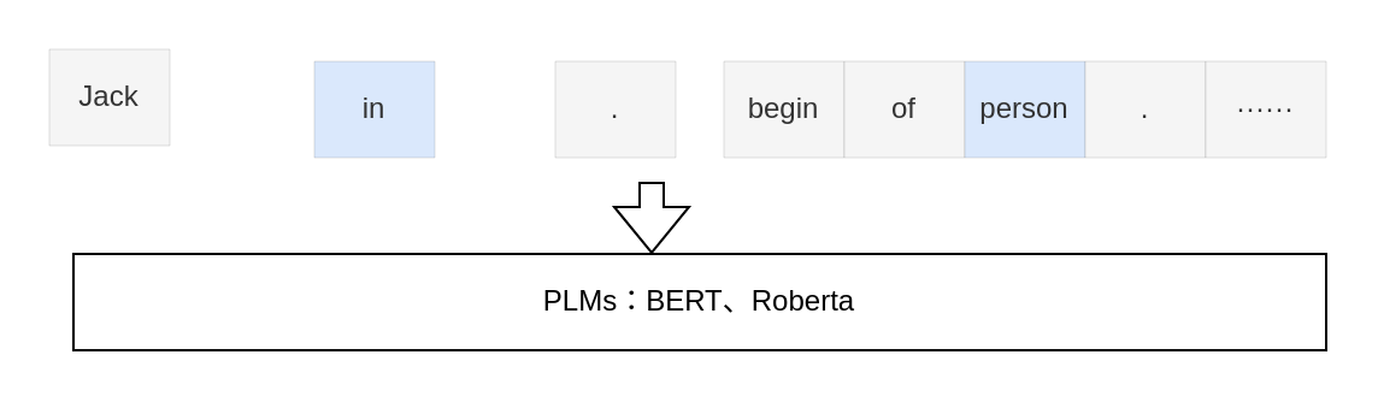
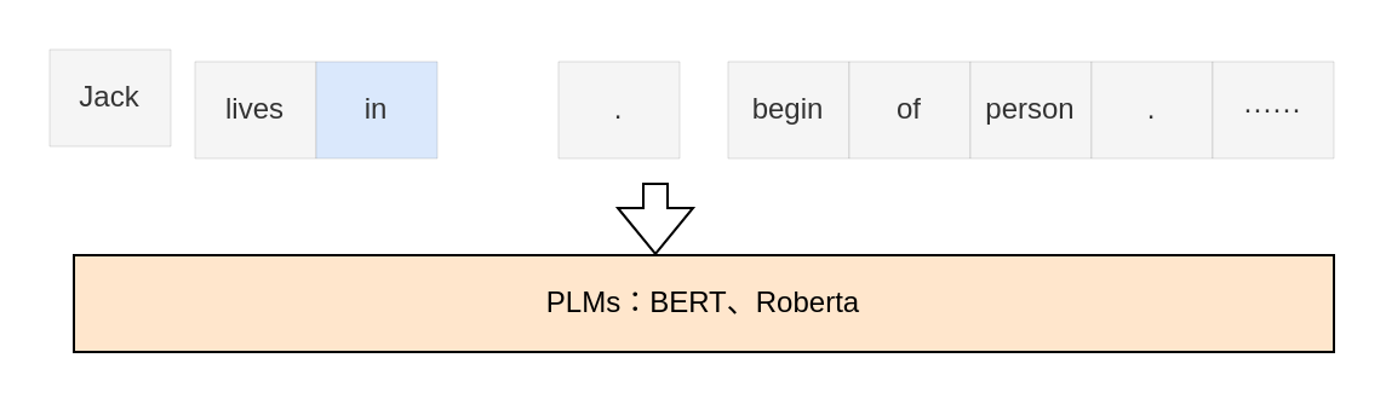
  <mxCell id="0" />
  <mxCell id="1" parent="0" />
  <mxCell id="2" value="Jack" style="rounded=0;whiteSpace=wrap;html=1;fillColor=#f5f5f5;strokeColor=#666666;labelBorderColor=none;strokeWidth=0;fontColor=#333333;" vertex="1" parent="1"><mxGeometry x="20" y="20" width="50" height="40" as="geometry" /></mxCell>
+ <mxCell id="3" value="lives" style="rounded=0;whiteSpace=wrap;html=1;fillColor=#f5f5f5;strokeColor=#666666;labelBorderColor=none;strokeWidth=0;fontColor=#333333;" vertex="1" parent="1"><mxGeometry x="80" y="25" width="50" height="40" as="geometry" /></mxCell>
  <mxCell id="4" value="in" style="rounded=0;whiteSpace=wrap;html=1;fillColor=#dae8fc;strokeColor=#666666;labelBorderColor=none;strokeWidth=0;fontColor=#333333;" vertex="1" parent="1"><mxGeometry x="130" y="25" width="50" height="40" as="geometry" /></mxCell>
  <mxCell id="5" value="." style="rounded=0;whiteSpace=wrap;html=1;fillColor=#f5f5f5;strokeColor=#666666;labelBorderColor=none;strokeWidth=0;fontColor=#333333;" vertex="1" parent="1"><mxGeometry x="230" y="25" width="50" height="40" as="geometry" /></mxCell>
  <mxCell id="6" value="begin" style="rounded=0;whiteSpace=wrap;html=1;fillColor=#f5f5f5;strokeColor=#666666;labelBorderColor=none;strokeWidth=0;fontColor=#333333;" vertex="1" parent="1"><mxGeometry x="300" y="25" width="50" height="40" as="geometry" /></mxCell>
  <mxCell id="7" value="of" style="rounded=0;whiteSpace=wrap;html=1;fillColor=#f5f5f5;strokeColor=#666666;labelBorderColor=none;strokeWidth=0;fontColor=#333333;" vertex="1" parent="1"><mxGeometry x="350" y="25" width="50" height="40" as="geometry" /></mxCell>
- <mxCell id="8" value="person" style="rounded=0;whiteSpace=wrap;html=1;fillColor=#dae8fc;strokeColor=#666666;labelBorderColor=none;strokeWidth=0;fontColor=#333333;" vertex="1" parent="1"><mxGeometry x="400" y="25" width="50" height="40" as="geometry" /></mxCell>
+ <mxCell id="8" value="person" style="rounded=0;whiteSpace=wrap;html=1;fillColor=#f5f5f5;strokeColor=#666666;labelBorderColor=none;strokeWidth=0;fontColor=#333333;" vertex="1" parent="1"><mxGeometry x="400" y="25" width="50" height="40" as="geometry" /></mxCell>
  <mxCell id="9" value="." style="rounded=0;whiteSpace=wrap;html=1;fillColor=#f5f5f5;strokeColor=#666666;labelBorderColor=none;strokeWidth=0;fontColor=#333333;" vertex="1" parent="1"><mxGeometry x="450" y="25" width="50" height="40" as="geometry" /></mxCell>
  <mxCell id="10" value="······" style="rounded=0;whiteSpace=wrap;html=1;fillColor=#f5f5f5;strokeColor=#666666;labelBorderColor=none;strokeWidth=0;fontColor=#333333;" vertex="1" parent="1"><mxGeometry x="500" y="25" width="50" height="40" as="geometry" /></mxCell>
  <mxCell id="11" value="" style="shape=flexArrow;endArrow=classic;html=1;rounded=0;" edge="1" parent="1"><mxGeometry width="50" height="50" relative="1" as="geometry"><mxPoint x="270" y="75" as="sourcePoint" /><mxPoint x="270" y="105" as="targetPoint" /></mxGeometry></mxCell>
- <mxCell id="12" value="PLMs：BERT、Roberta" style="rounded=0;whiteSpace=wrap;html=1;" vertex="1" parent="1"><mxGeometry x="30" y="105" width="520" height="40" as="geometry" /></mxCell>
+ <mxCell id="12" value="PLMs：BERT、Roberta" style="rounded=0;whiteSpace=wrap;html=1;fillColor=#ffe6cc;" vertex="1" parent="1"><mxGeometry x="30" y="105" width="520" height="40" as="geometry" /></mxCell>
